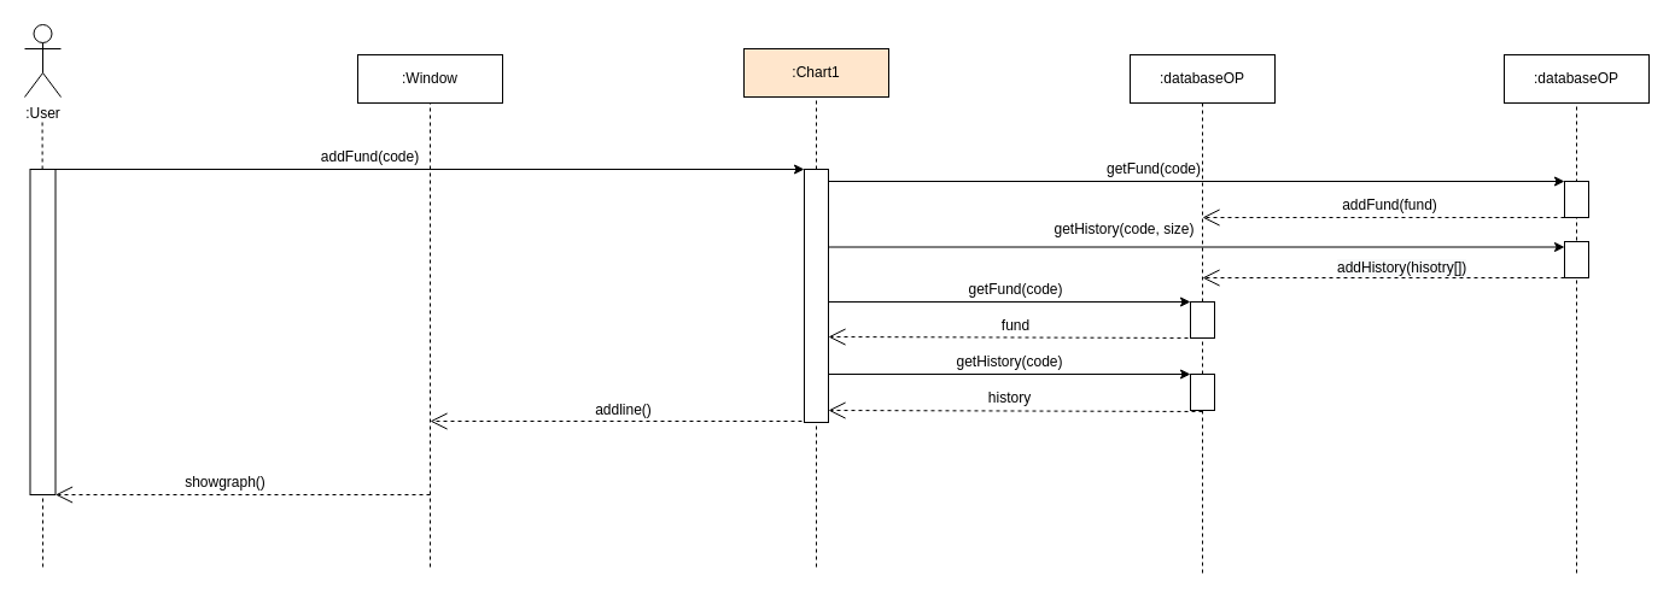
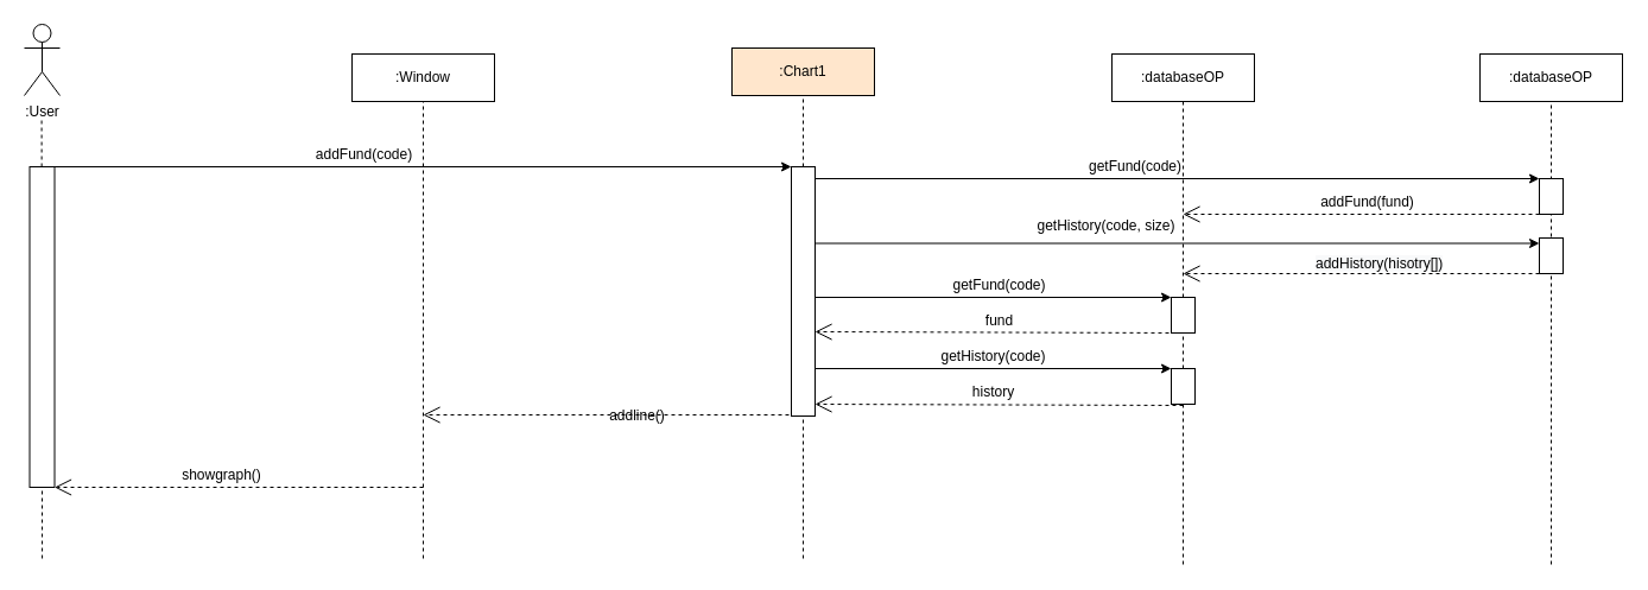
  <mxCell id="0" />
  <mxCell id="1" parent="0" />
  <mxCell id="2" value=":User" style="shape=umlActor;verticalLabelPosition=bottom;verticalAlign=top;html=1;outlineConnect=0;" vertex="1" parent="1"><mxGeometry x="20" y="20" width="30" height="60" as="geometry" /></mxCell>
  <mxCell id="3" value="" style="endArrow=none;dashed=1;html=1;entryX=0.5;entryY=1;entryDx=0;entryDy=0;" edge="1" parent="1" target="13"><mxGeometry width="50" height="50" relative="1" as="geometry"><mxPoint x="356" y="470" as="sourcePoint" /><mxPoint x="356.5" y="110" as="targetPoint" /></mxGeometry></mxCell>
  <mxCell id="4" value=":Chart1" style="rounded=0;whiteSpace=wrap;html=1;fillColor=#ffe6cc;" vertex="1" parent="1"><mxGeometry x="616" y="40" width="120" height="40" as="geometry" /></mxCell>
  <mxCell id="5" value="" style="endArrow=none;dashed=1;html=1;entryX=0.5;entryY=1;entryDx=0;entryDy=0;" edge="1" parent="1" target="4"><mxGeometry width="50" height="50" relative="1" as="geometry"><mxPoint x="676" y="470" as="sourcePoint" /><mxPoint x="676" y="100" as="targetPoint" /></mxGeometry></mxCell>
  <mxCell id="6" value="" style="endArrow=classic;html=1;entryX=0;entryY=0;entryDx=0;entryDy=0;" edge="1" parent="1" target="17"><mxGeometry width="50" height="50" relative="1" as="geometry"><mxPoint x="36" y="140" as="sourcePoint" /><mxPoint x="676" y="140" as="targetPoint" /></mxGeometry></mxCell>
  <mxCell id="7" value="addFund(code)" style="text;html=1;align=center;verticalAlign=middle;resizable=0;points=[];autosize=1;strokeColor=none;" vertex="1" parent="1"><mxGeometry x="256" y="120" width="100" height="20" as="geometry" /></mxCell>
  <mxCell id="8" value="" style="endArrow=open;endFill=1;endSize=12;html=1;fontSize=20;dashed=1;" edge="1" parent="1"><mxGeometry width="160" relative="1" as="geometry"><mxPoint x="676" y="349" as="sourcePoint" /><mxPoint x="356" y="349" as="targetPoint" /></mxGeometry></mxCell>
- <mxCell id="9" value="addline()" style="text;html=1;align=center;verticalAlign=middle;resizable=0;points=[];autosize=1;strokeColor=none;" vertex="1" parent="1"><mxGeometry x="486" y="330" width="60" height="20" as="geometry" /></mxCell>
+ <mxCell id="9" value="addline()" style="text;html=1;align=center;verticalAlign=middle;resizable=0;points=[];autosize=1;strokeColor=none;" vertex="1" parent="1"><mxGeometry x="506" y="340" width="60" height="20" as="geometry" /></mxCell>
  <mxCell id="10" value=":databaseOP" style="rounded=0;whiteSpace=wrap;html=1;" vertex="1" parent="1"><mxGeometry x="936" y="45" width="120" height="40" as="geometry" /></mxCell>
  <mxCell id="11" value="" style="endArrow=none;dashed=1;html=1;entryX=0.5;entryY=1;entryDx=0;entryDy=0;startArrow=none;" edge="1" parent="1" target="10" source="36"><mxGeometry width="50" height="50" relative="1" as="geometry"><mxPoint x="996" y="475" as="sourcePoint" /><mxPoint x="996" y="105" as="targetPoint" /></mxGeometry></mxCell>
  <mxCell id="12" value="" style="endArrow=none;dashed=1;html=1;" edge="1" parent="1"><mxGeometry width="50" height="50" relative="1" as="geometry"><mxPoint x="35.08" y="470" as="sourcePoint" /><mxPoint x="34.58" y="100" as="targetPoint" /></mxGeometry></mxCell>
  <mxCell id="13" value=":Window" style="rounded=0;whiteSpace=wrap;html=1;" vertex="1" parent="1"><mxGeometry x="296" y="45" width="120" height="40" as="geometry" /></mxCell>
  <mxCell id="14" value="" style="endArrow=open;endFill=1;endSize=12;html=1;fontSize=20;dashed=1;entryX=1;entryY=1;entryDx=0;entryDy=0;" edge="1" parent="1" target="16"><mxGeometry width="160" relative="1" as="geometry"><mxPoint x="356" y="410" as="sourcePoint" /><mxPoint x="36" y="310" as="targetPoint" /></mxGeometry></mxCell>
  <mxCell id="15" value="showgraph()" style="text;html=1;align=center;verticalAlign=middle;resizable=0;points=[];autosize=1;strokeColor=none;" vertex="1" parent="1"><mxGeometry x="146" y="390" width="80" height="20" as="geometry" /></mxCell>
  <mxCell id="16" value="" style="rounded=0;whiteSpace=wrap;html=1;" vertex="1" parent="1"><mxGeometry x="24.5" y="140" width="21" height="270" as="geometry" /></mxCell>
  <mxCell id="17" value="" style="rounded=0;whiteSpace=wrap;html=1;" vertex="1" parent="1"><mxGeometry x="666" y="140" width="20" height="210" as="geometry" /></mxCell>
  <mxCell id="18" value=":databaseOP" style="rounded=0;whiteSpace=wrap;html=1;" vertex="1" parent="1"><mxGeometry x="1246" y="45" width="120" height="40" as="geometry" /></mxCell>
  <mxCell id="19" value="" style="endArrow=none;dashed=1;html=1;entryX=0.5;entryY=1;entryDx=0;entryDy=0;" edge="1" parent="1" target="18"><mxGeometry width="50" height="50" relative="1" as="geometry"><mxPoint x="1306" y="475" as="sourcePoint" /><mxPoint x="1306" y="105" as="targetPoint" /></mxGeometry></mxCell>
  <mxCell id="20" value="" style="endArrow=classic;html=1;" edge="1" parent="1"><mxGeometry width="50" height="50" relative="1" as="geometry"><mxPoint x="686" y="150" as="sourcePoint" /><mxPoint x="1296" y="150" as="targetPoint" /></mxGeometry></mxCell>
  <mxCell id="21" value="getFund(code)" style="text;html=1;strokeColor=none;fillColor=none;align=center;verticalAlign=middle;whiteSpace=wrap;rounded=0;" vertex="1" parent="1"><mxGeometry x="936" y="130" width="40" height="20" as="geometry" /></mxCell>
  <mxCell id="22" value="" style="rounded=0;whiteSpace=wrap;html=1;" vertex="1" parent="1"><mxGeometry x="1296" y="150" width="20" height="30" as="geometry" /></mxCell>
  <mxCell id="23" value="" style="endArrow=open;endFill=1;endSize=12;html=1;fontSize=20;exitX=0;exitY=1;exitDx=0;exitDy=0;dashed=1;" edge="1" parent="1" source="22"><mxGeometry width="160" relative="1" as="geometry"><mxPoint x="916" y="250" as="sourcePoint" /><mxPoint x="996" y="180" as="targetPoint" /></mxGeometry></mxCell>
  <mxCell id="24" value="addFund(fund)" style="text;html=1;align=center;verticalAlign=middle;resizable=0;points=[];autosize=1;strokeColor=none;" vertex="1" parent="1"><mxGeometry x="1106" y="160" width="90" height="20" as="geometry" /></mxCell>
  <mxCell id="25" value="" style="endArrow=classic;html=1;" edge="1" parent="1"><mxGeometry width="50" height="50" relative="1" as="geometry"><mxPoint x="686" y="204.5" as="sourcePoint" /><mxPoint x="1296" y="204.5" as="targetPoint" /></mxGeometry></mxCell>
  <mxCell id="26" value="getHistory(code, size)" style="text;html=1;align=center;verticalAlign=middle;resizable=0;points=[];autosize=1;strokeColor=none;" vertex="1" parent="1"><mxGeometry x="866" y="180" width="130" height="20" as="geometry" /></mxCell>
  <mxCell id="27" value="" style="rounded=0;whiteSpace=wrap;html=1;" vertex="1" parent="1"><mxGeometry x="1296" y="200" width="20" height="30" as="geometry" /></mxCell>
  <mxCell id="28" value="" style="endArrow=open;endFill=1;endSize=12;html=1;fontSize=20;dashed=1;exitX=0;exitY=1;exitDx=0;exitDy=0;" edge="1" parent="1" source="27"><mxGeometry width="160" relative="1" as="geometry"><mxPoint x="826" y="250" as="sourcePoint" /><mxPoint x="996" y="230" as="targetPoint" /></mxGeometry></mxCell>
  <mxCell id="29" value="&lt;span style=&quot;color: rgb(0 , 0 , 0) ; font-family: &amp;#34;helvetica&amp;#34; ; font-size: 12px ; font-style: normal ; font-weight: 400 ; letter-spacing: normal ; text-align: center ; text-indent: 0px ; text-transform: none ; word-spacing: 0px ; background-color: rgb(248 , 249 , 250) ; display: inline ; float: none&quot;&gt;addHistory(hisotry[])&lt;/span&gt;" style="text;whiteSpace=wrap;html=1;" vertex="1" parent="1"><mxGeometry x="1106" y="208" width="100" height="30" as="geometry" /></mxCell>
  <mxCell id="30" value="" style="endArrow=classic;html=1;" edge="1" parent="1"><mxGeometry width="50" height="50" relative="1" as="geometry"><mxPoint x="686" y="250" as="sourcePoint" /><mxPoint x="986" y="250" as="targetPoint" /></mxGeometry></mxCell>
  <mxCell id="31" value="getFund(code)" style="text;html=1;align=center;verticalAlign=middle;resizable=0;points=[];autosize=1;strokeColor=none;" vertex="1" parent="1"><mxGeometry x="796" y="230" width="90" height="20" as="geometry" /></mxCell>
  <mxCell id="32" value="" style="endArrow=open;endFill=1;endSize=12;html=1;fontSize=20;dashed=1;exitX=0;exitY=1;exitDx=0;exitDy=0;" edge="1" parent="1"><mxGeometry width="160" relative="1" as="geometry"><mxPoint x="996" y="280" as="sourcePoint" /><mxPoint x="686" y="279" as="targetPoint" /></mxGeometry></mxCell>
  <mxCell id="33" value="fund" style="text;html=1;align=center;verticalAlign=middle;resizable=0;points=[];autosize=1;strokeColor=none;" vertex="1" parent="1"><mxGeometry x="821" y="260" width="40" height="20" as="geometry" /></mxCell>
  <mxCell id="34" value="" style="endArrow=classic;html=1;" edge="1" parent="1"><mxGeometry width="50" height="50" relative="1" as="geometry"><mxPoint x="686" y="310" as="sourcePoint" /><mxPoint x="986" y="310" as="targetPoint" /></mxGeometry></mxCell>
  <mxCell id="35" value="" style="rounded=0;whiteSpace=wrap;html=1;" vertex="1" parent="1"><mxGeometry x="986" y="250" width="20" height="30" as="geometry" /></mxCell>
  <mxCell id="36" value="" style="rounded=0;whiteSpace=wrap;html=1;" vertex="1" parent="1"><mxGeometry x="986" y="310" width="20" height="30" as="geometry" /></mxCell>
  <mxCell id="37" value="" style="endArrow=none;dashed=1;html=1;entryX=0.5;entryY=1;entryDx=0;entryDy=0;" edge="1" parent="1" target="36"><mxGeometry width="50" height="50" relative="1" as="geometry"><mxPoint x="996" y="475" as="sourcePoint" /><mxPoint x="996" y="85" as="targetPoint" /></mxGeometry></mxCell>
  <mxCell id="38" value="getHistory(code)" style="text;html=1;align=center;verticalAlign=middle;resizable=0;points=[];autosize=1;strokeColor=none;" vertex="1" parent="1"><mxGeometry x="786" y="290" width="100" height="20" as="geometry" /></mxCell>
  <mxCell id="39" value="" style="endArrow=open;endFill=1;endSize=12;html=1;fontSize=20;dashed=1;exitX=0;exitY=1;exitDx=0;exitDy=0;" edge="1" parent="1"><mxGeometry width="160" relative="1" as="geometry"><mxPoint x="996" y="341" as="sourcePoint" /><mxPoint x="686" y="340" as="targetPoint" /></mxGeometry></mxCell>
  <mxCell id="40" value="history" style="text;html=1;align=center;verticalAlign=middle;resizable=0;points=[];autosize=1;strokeColor=none;" vertex="1" parent="1"><mxGeometry x="811" y="320" width="50" height="20" as="geometry" /></mxCell>
